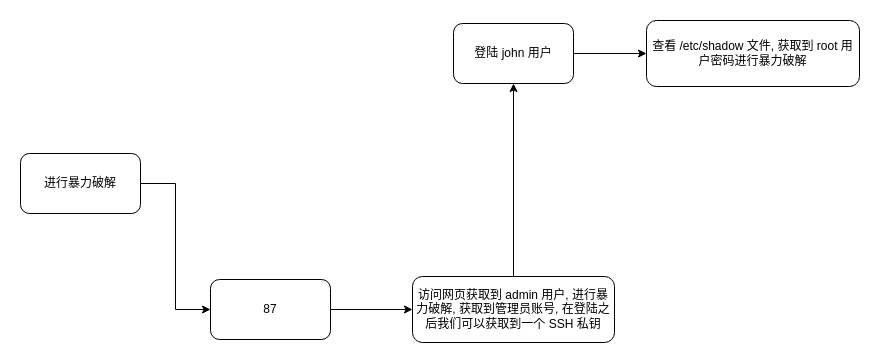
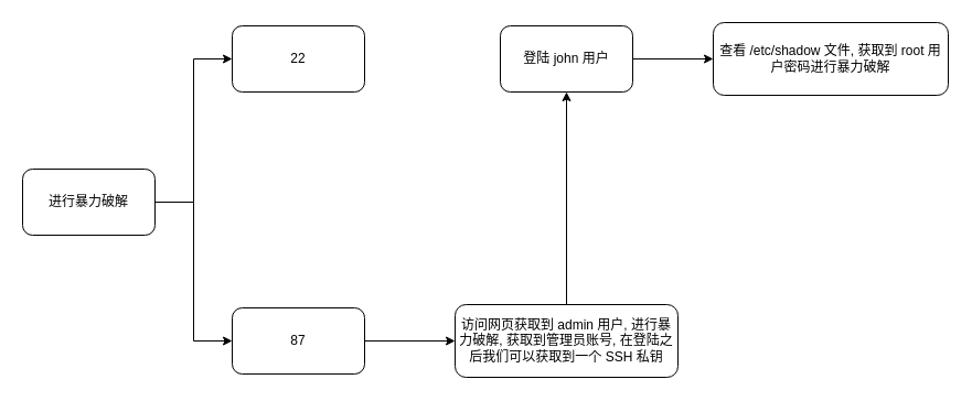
  <mxCell id="0" />
  <mxCell id="1" parent="0" />
+ <mxCell id="2" value="" style="edgeStyle=orthogonalEdgeStyle;rounded=0;orthogonalLoop=1;jettySize=auto;html=1;entryX=0;entryY=0.5;entryDx=0;entryDy=0;" edge="1" parent="1" source="4" target="5"><mxGeometry relative="1" as="geometry" /></mxCell>
  <mxCell id="3" style="edgeStyle=orthogonalEdgeStyle;rounded=0;orthogonalLoop=1;jettySize=auto;html=1;entryX=0;entryY=0.5;entryDx=0;entryDy=0;" edge="1" parent="1" source="4" target="7"><mxGeometry relative="1" as="geometry" /></mxCell>
  <mxCell id="4" value="进行暴力破解" style="rounded=1;whiteSpace=wrap;html=1;" vertex="1" parent="1"><mxGeometry y="153" width="120" height="60" as="geometry" x="20" /></mxCell>
+ <mxCell id="5" value="22" style="whiteSpace=wrap;html=1;rounded=1;" vertex="1" parent="1"><mxGeometry x="210" y="23" width="120" height="60" as="geometry" /></mxCell>
  <mxCell id="6" value="" style="edgeStyle=orthogonalEdgeStyle;rounded=0;orthogonalLoop=1;jettySize=auto;html=1;" edge="1" parent="1" source="7" target="9"><mxGeometry relative="1" as="geometry" /></mxCell>
  <mxCell id="7" value="87" style="whiteSpace=wrap;html=1;rounded=1;" vertex="1" parent="1"><mxGeometry x="210" y="279" width="120" height="60" as="geometry" /></mxCell>
  <mxCell id="8" value="" style="edgeStyle=orthogonalEdgeStyle;rounded=0;orthogonalLoop=1;jettySize=auto;html=1;" edge="1" parent="1" source="9" target="11"><mxGeometry relative="1" as="geometry" /></mxCell>
  <mxCell id="9" value="访问网页获取到 admin 用户, 进行暴力破解, 获取到管理员账号, 在登陆之后我们可以获取到一个 SSH 私钥" style="whiteSpace=wrap;html=1;rounded=1;" vertex="1" parent="1"><mxGeometry x="412" y="276" width="202" height="66" as="geometry" /></mxCell>
  <mxCell id="10" value="" style="edgeStyle=orthogonalEdgeStyle;rounded=0;orthogonalLoop=1;jettySize=auto;html=1;" edge="1" parent="1" source="11" target="12"><mxGeometry relative="1" as="geometry" /></mxCell>
  <mxCell id="11" value="登陆 john 用户" style="whiteSpace=wrap;html=1;rounded=1;" vertex="1" parent="1"><mxGeometry x="453" y="23" width="120" height="60" as="geometry" /></mxCell>
  <mxCell id="12" value="查看 /etc/shadow 文件, 获取到 root 用户密码进行暴力破解" style="whiteSpace=wrap;html=1;rounded=1;" vertex="1" parent="1"><mxGeometry x="646" y="20" width="213" height="66" as="geometry" /></mxCell>
